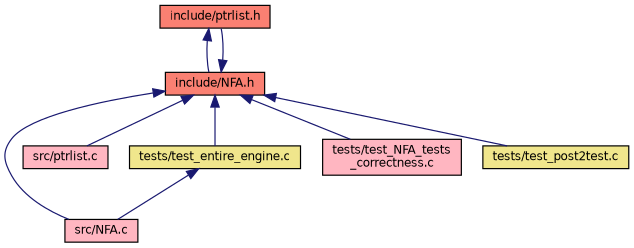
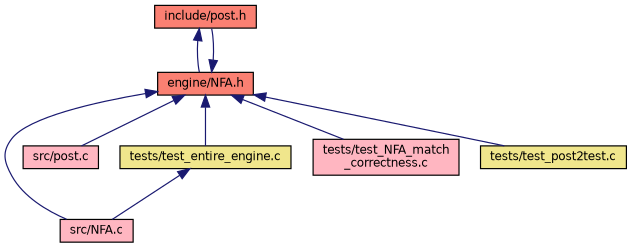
  digraph {
    node [color=black fillcolor=lightpink fontname=Helvetica fontsize=10 shape=record style=filled]
    edge [color=midnightblue dir=back fontname=Helvetica fontsize=10 labelfontname=Helvetica labelfontsize=10 style=solid]
-   n1 [fillcolor=salmon fontcolor=black height=0.2 label="include/ptrlist.h" width=0.4]
-   n2 [fillcolor=salmon height=0.2 label="include/NFA.h" width=0.4]
+   n1 [fillcolor=salmon fontcolor=black height=0.2 label="include/post.h" width=0.4]
+   n2 [fillcolor=salmon height=0.2 label="engine/NFA.h" width=0.4]
    n3 [height=0.2 label="src/NFA.c" width=0.4]
-   n4 [height=0.2 label="src/ptrlist.c" width=0.4]
+   n4 [height=0.2 label="src/post.c" width=0.4]
    n5 [fillcolor=khaki height=0.2 label="tests/test_entire_engine.c" width=0.4]
-   n6 [height=0.2 label="tests/test_NFA_tests\l_correctness.c" width=0.4]
+   n6 [height=0.2 label="tests/test_NFA_match\l_correctness.c" width=0.4]
    n7 [fillcolor=khaki height=0.2 label="tests/test_post2test.c" width=0.4]
    n1 -> n2
    n2 -> n1
    n2 -> n3
    n2 -> n4
    n2 -> n5
    n2 -> n6
    n2 -> n7
    n5 -> n3
  }
